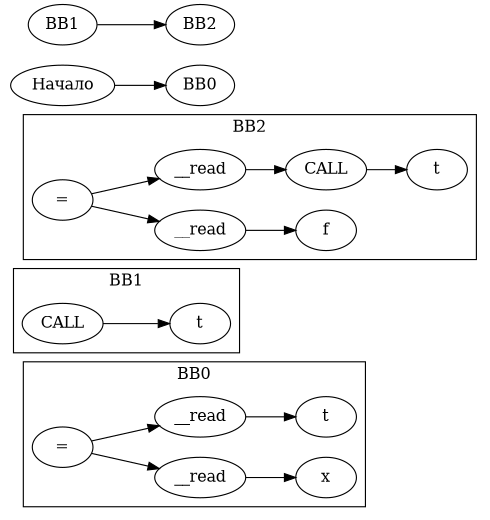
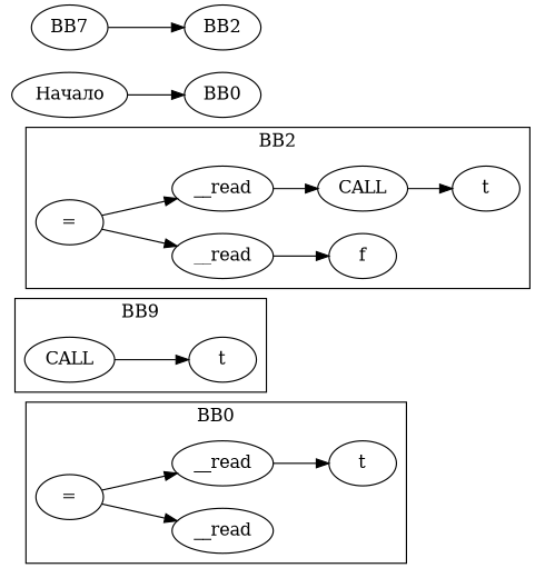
  digraph {
    rankdir=LR
    n1 [label="="]
    n2 [label=__read]
    n3 [label=__read]
-   n4 [label=x]
    n5 [label=t]
    n6 [label=CALL]
    n7 [label=t]
    n8 [label="="]
    n9 [label=__read]
    n10 [label=__read]
    n11 [label=f]
    n12 [label=CALL]
    n13 [label=t]
    n14 [label="Начало"]
    n15 [label=BB0]
-   n16 [label=BB1]
+   n16 [label=BB7]
    n17 [label=BB2]
    subgraph cluster_1 {
      label=BB0
      n1
      n2
      n3
-     n4
      n5
    }
    subgraph cluster_2 {
-     label=BB1
+     label=BB9
      n6
      n7
    }
    subgraph cluster_3 {
      label=BB2
      n8
      n9
      n10
      n11
      n12
      n13
    }
    n1 -> n2
    n1 -> n3
-   n2 -> n4
    n3 -> n5
    n6 -> n7
    n8 -> n9
    n8 -> n10
    n9 -> n11
    n10 -> n12
    n12 -> n13
    n14 -> n15
    n16 -> n17
  }
